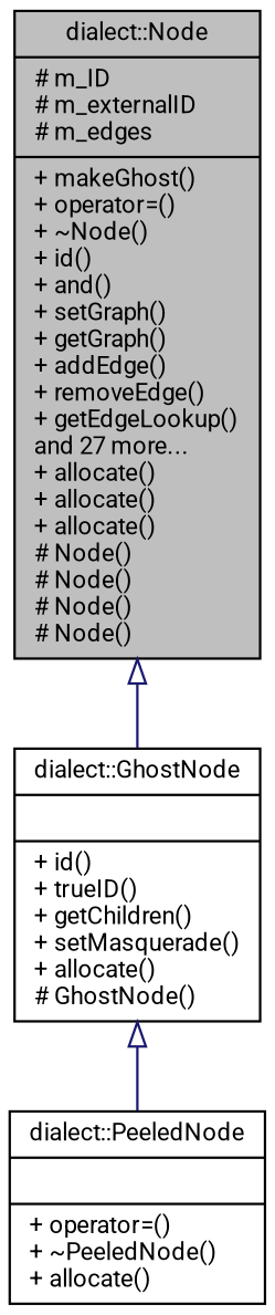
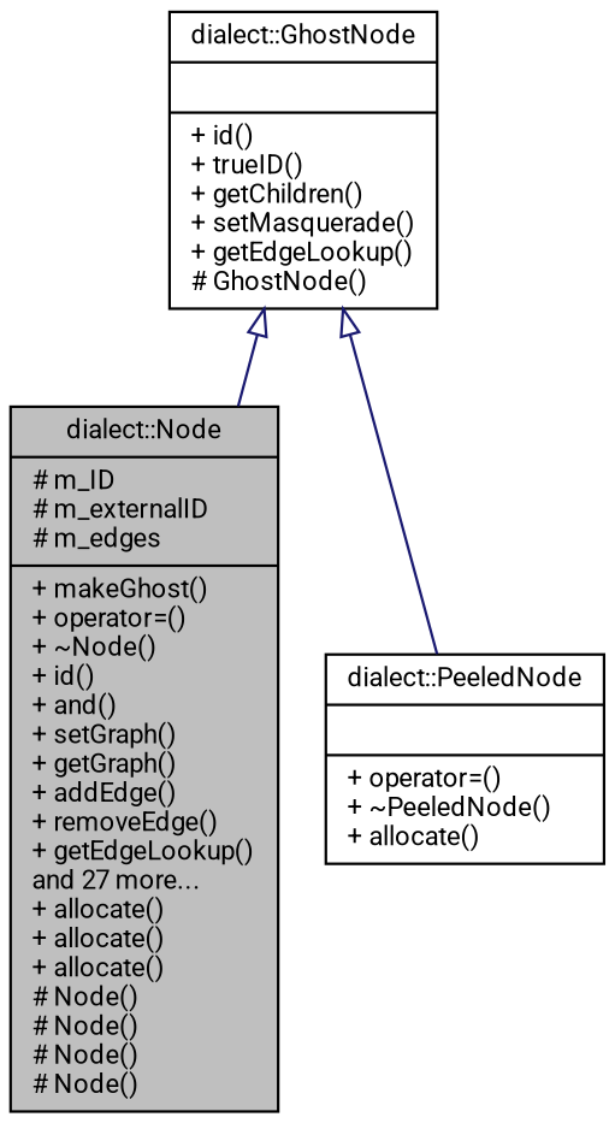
  digraph {
    fontname=Roboto
    node [color=black fillcolor=white fontname=Roboto fontsize=10 shape=record style=filled]
    edge [arrowtail=onormal color=midnightblue dir=back fontname=Roboto fontsize=10 labelfontname=Helvetica labelfontsize=10 style=solid]
    n1 [fillcolor=grey75 fontcolor=black height=0.2 label="{dialect::Node\n|# m_ID\l# m_externalID\l# m_edges\l|+ makeGhost()\l+ operator=()\l+ ~Node()\l+ id()\l+ and()\l+ setGraph()\l+ getGraph()\l+ addEdge()\l+ removeEdge()\l+ getEdgeLookup()\land 27 more...\l+ allocate()\l+ allocate()\l+ allocate()\l# Node()\l# Node()\l# Node()\l# Node()\l}" width=0.4]
-   n2 [height=0.2 label="{dialect::GhostNode\n||+ id()\l+ trueID()\l+ getChildren()\l+ setMasquerade()\l+ allocate()\l# GhostNode()\l}" width=0.4]
+   n2 [height=0.2 label="{dialect::GhostNode\n||+ id()\l+ trueID()\l+ getChildren()\l+ setMasquerade()\l+ getEdgeLookup()\l# GhostNode()\l}" width=0.4]
    n3 [height=0.2 label="{dialect::PeeledNode\n||+ operator=()\l+ ~PeeledNode()\l+ allocate()\l}" width=0.4]
-   n1 -> n2
+   n2 -> n1
    n2 -> n3
  }
